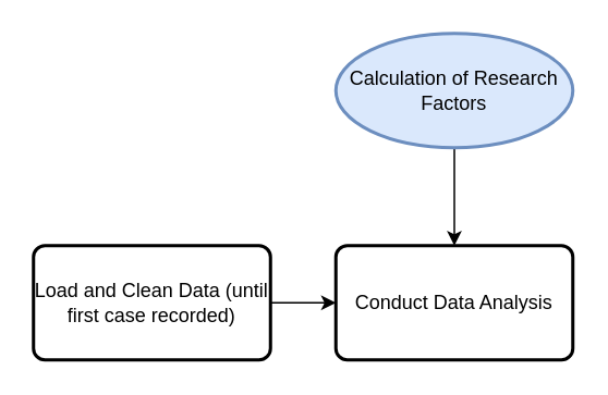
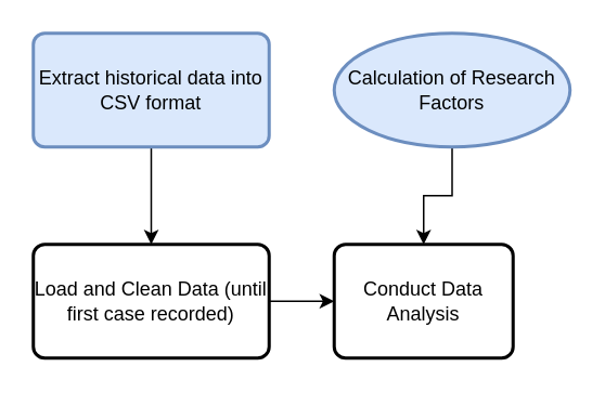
  <mxCell id="0" />
  <mxCell id="1" parent="0" />
+ <mxCell id="2" value="" style="edgeStyle=orthogonalEdgeStyle;rounded=0;orthogonalLoop=1;jettySize=auto;html=1;" edge="1" parent="1" source="3" target="7"><mxGeometry relative="1" as="geometry" /></mxCell>
+ <mxCell id="3" value="Extract historical data into CSV format" style="rounded=1;whiteSpace=wrap;html=1;absoluteArcSize=1;arcSize=14;strokeWidth=2;fillColor=#dae8fc;strokeColor=#6c8ebf;" parent="1" vertex="1"><mxGeometry x="20" y="20" width="145" height="70" as="geometry" /></mxCell>
  <mxCell id="4" value="" style="edgeStyle=orthogonalEdgeStyle;rounded=0;orthogonalLoop=1;jettySize=auto;html=1;" edge="1" parent="1" source="5" target="8"><mxGeometry relative="1" as="geometry" /></mxCell>
  <mxCell id="5" value="Calculation of Research Factors" style="ellipse;whiteSpace=wrap;html=1;absoluteArcSize=1;arcSize=14;strokeWidth=2;fillColor=#dae8fc;strokeColor=#6c8ebf;" vertex="1" parent="1"><mxGeometry x="205" y="20" width="145" height="70" as="geometry" /></mxCell>
  <mxCell id="6" value="" style="edgeStyle=orthogonalEdgeStyle;rounded=0;orthogonalLoop=1;jettySize=auto;html=1;" edge="1" parent="1" source="7" target="8"><mxGeometry relative="1" as="geometry" /></mxCell>
  <mxCell id="7" value="Load and Clean Data (until first case recorded)" style="rounded=1;whiteSpace=wrap;html=1;absoluteArcSize=1;arcSize=14;strokeWidth=2;" vertex="1" parent="1"><mxGeometry x="20" y="150" width="145" height="70" as="geometry" /></mxCell>
- <mxCell id="8" value="Conduct Data Analysis" style="rounded=1;whiteSpace=wrap;html=1;absoluteArcSize=1;arcSize=14;strokeWidth=2;" vertex="1" parent="1"><mxGeometry x="205" y="150" width="145" height="70" as="geometry" /></mxCell>
+ <mxCell id="8" value="Conduct Data Analysis" style="rounded=1;whiteSpace=wrap;html=1;absoluteArcSize=1;arcSize=14;strokeWidth=2;" vertex="1" parent="1"><mxGeometry x="205" y="150" width="110" height="70" as="geometry" /></mxCell>
